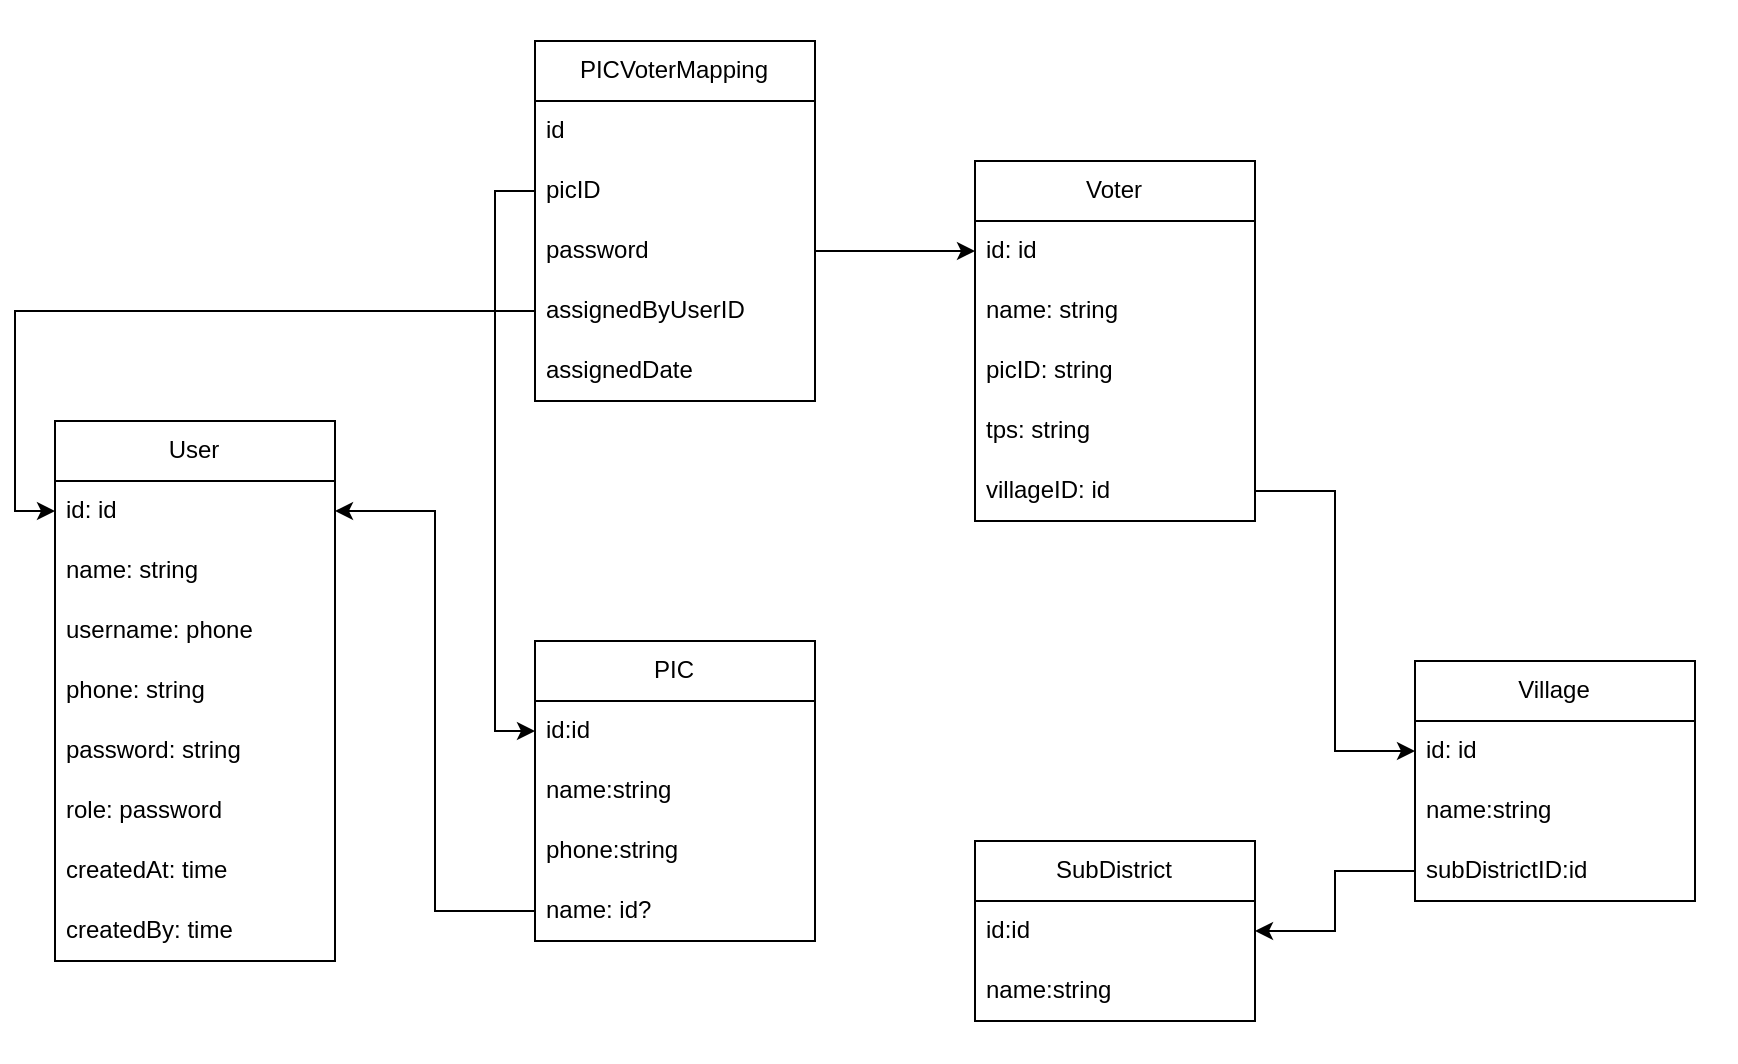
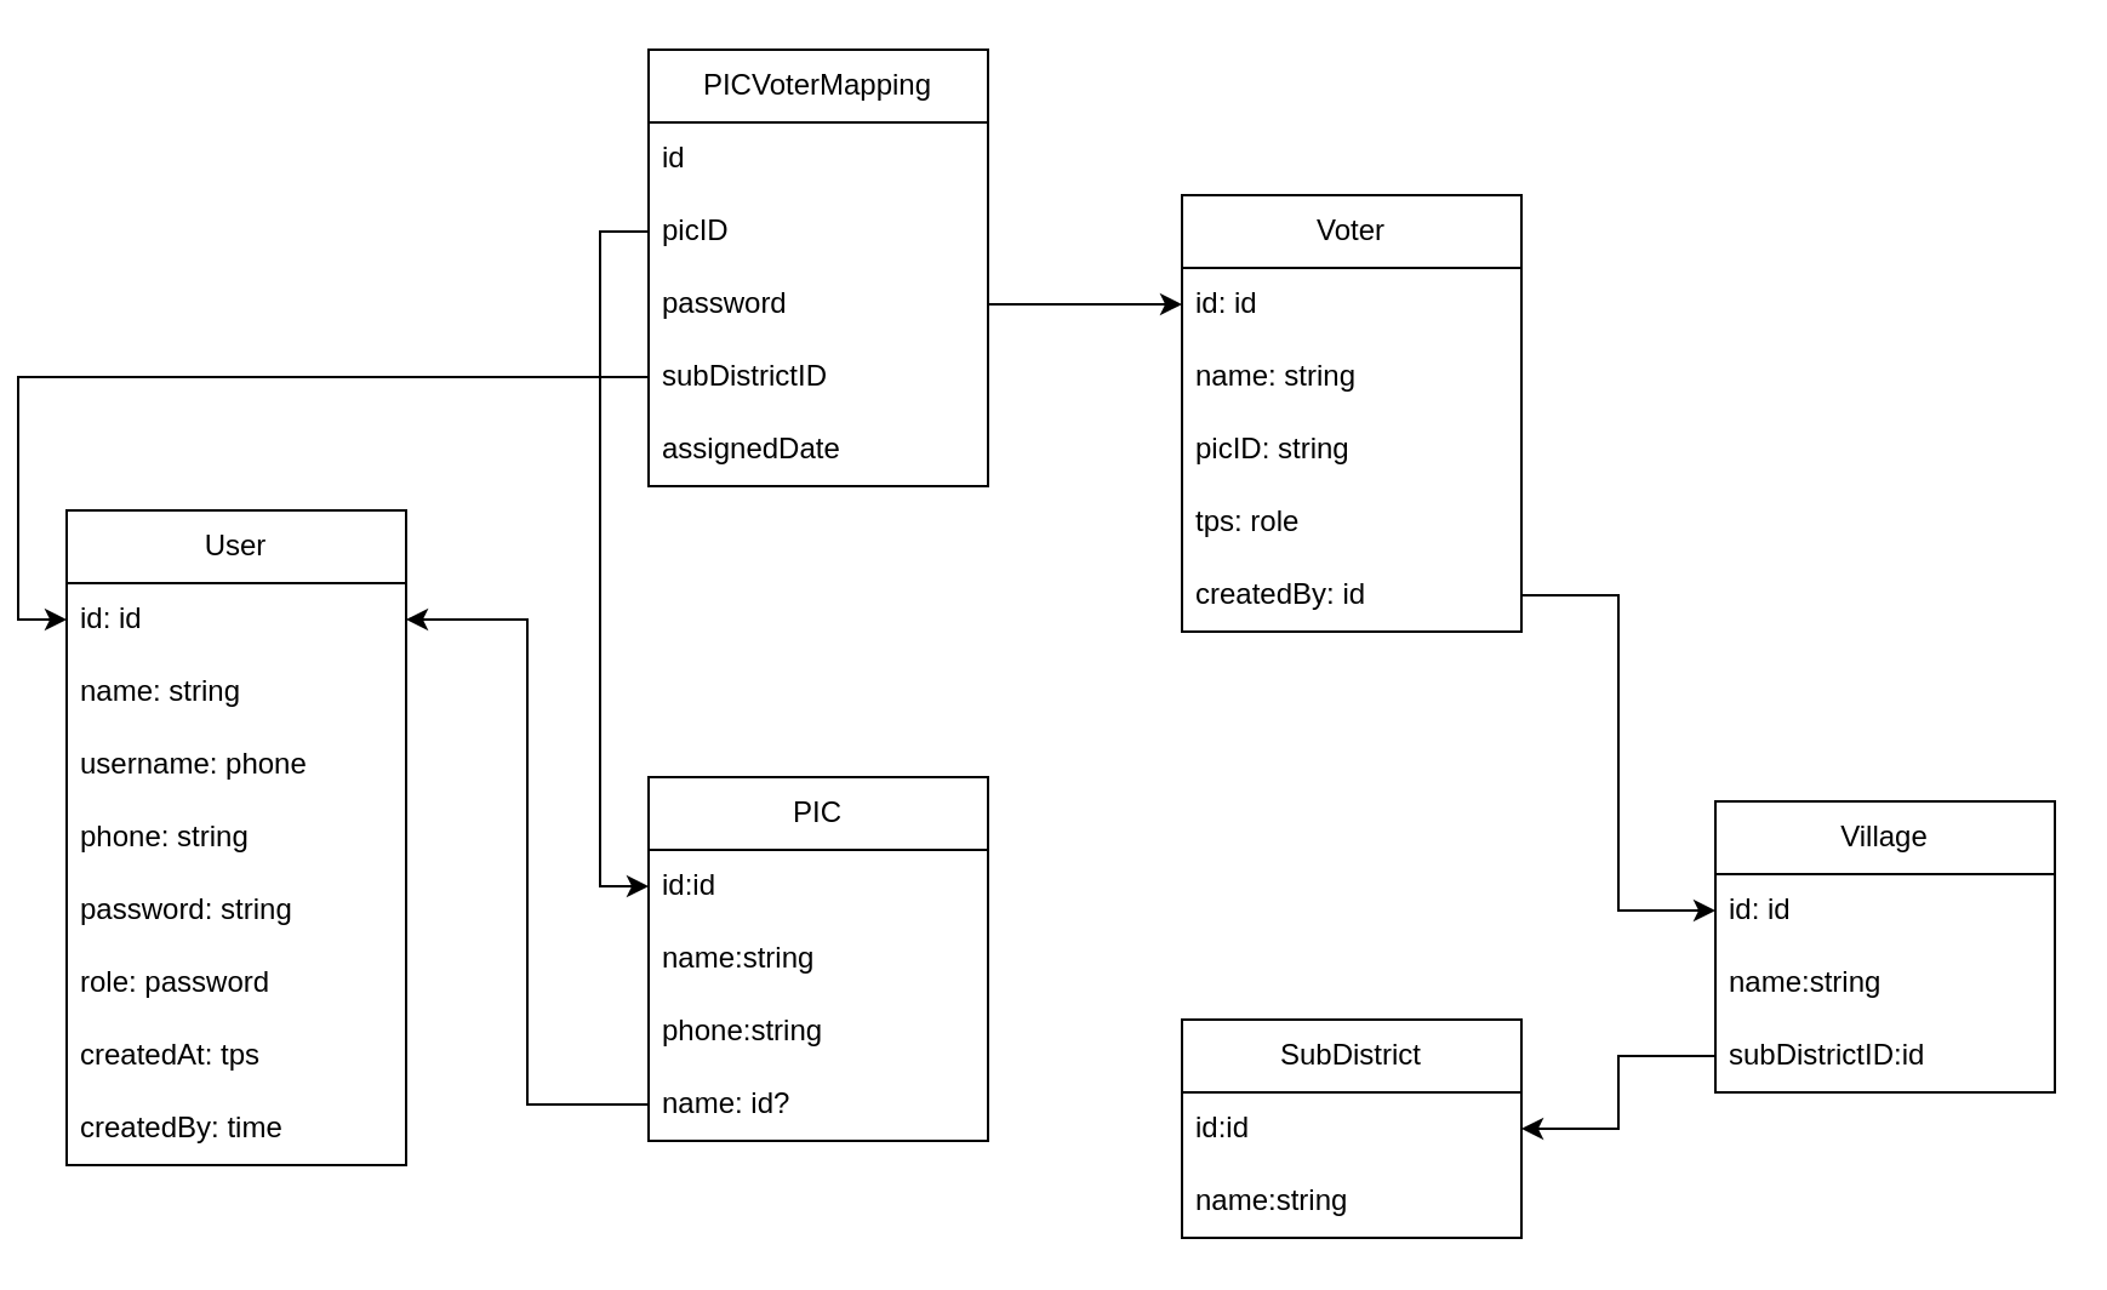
  <mxCell id="0" />
  <mxCell id="1" parent="0" />
  <mxCell id="2" value="User" style="swimlane;fontStyle=0;childLayout=stackLayout;horizontal=1;startSize=30;horizontalStack=0;resizeParent=1;resizeParentMax=0;resizeLast=0;collapsible=1;marginBottom=0;whiteSpace=wrap;html=1;" vertex="1" parent="1"><mxGeometry x="20" y="210" width="140" height="270" as="geometry" /></mxCell>
  <mxCell id="3" value="id: id" style="text;strokeColor=none;fillColor=none;align=left;verticalAlign=middle;spacingLeft=4;spacingRight=4;overflow=hidden;points=[[0,0.5],[1,0.5]];portConstraint=eastwest;rotatable=0;whiteSpace=wrap;html=1;" vertex="1" parent="2"><mxGeometry y="30" width="140" height="30" as="geometry" /></mxCell>
  <mxCell id="4" value="name: string" style="text;strokeColor=none;fillColor=none;align=left;verticalAlign=middle;spacingLeft=4;spacingRight=4;overflow=hidden;points=[[0,0.5],[1,0.5]];portConstraint=eastwest;rotatable=0;whiteSpace=wrap;html=1;" vertex="1" parent="2"><mxGeometry y="60" width="140" height="30" as="geometry" /></mxCell>
  <mxCell id="5" value="username: phone" style="text;strokeColor=none;fillColor=none;align=left;verticalAlign=middle;spacingLeft=4;spacingRight=4;overflow=hidden;points=[[0,0.5],[1,0.5]];portConstraint=eastwest;rotatable=0;whiteSpace=wrap;html=1;" vertex="1" parent="2"><mxGeometry y="90" width="140" height="30" as="geometry" /></mxCell>
  <mxCell id="6" value="phone: string" style="text;strokeColor=none;fillColor=none;align=left;verticalAlign=middle;spacingLeft=4;spacingRight=4;overflow=hidden;points=[[0,0.5],[1,0.5]];portConstraint=eastwest;rotatable=0;whiteSpace=wrap;html=1;" vertex="1" parent="2"><mxGeometry y="120" width="140" height="30" as="geometry" /></mxCell>
  <mxCell id="7" value="password: string" style="text;strokeColor=none;fillColor=none;align=left;verticalAlign=middle;spacingLeft=4;spacingRight=4;overflow=hidden;points=[[0,0.5],[1,0.5]];portConstraint=eastwest;rotatable=0;whiteSpace=wrap;html=1;" vertex="1" parent="2"><mxGeometry y="150" width="140" height="30" as="geometry" /></mxCell>
  <mxCell id="8" value="role: password" style="text;strokeColor=none;fillColor=none;align=left;verticalAlign=middle;spacingLeft=4;spacingRight=4;overflow=hidden;points=[[0,0.5],[1,0.5]];portConstraint=eastwest;rotatable=0;whiteSpace=wrap;html=1;" vertex="1" parent="2"><mxGeometry y="180" width="140" height="30" as="geometry" /></mxCell>
- <mxCell id="9" value="createdAt: time" style="text;strokeColor=none;fillColor=none;align=left;verticalAlign=middle;spacingLeft=4;spacingRight=4;overflow=hidden;points=[[0,0.5],[1,0.5]];portConstraint=eastwest;rotatable=0;whiteSpace=wrap;html=1;" vertex="1" parent="2"><mxGeometry y="210" width="140" height="30" as="geometry" /></mxCell>
+ <mxCell id="9" value="createdAt: tps" style="text;strokeColor=none;fillColor=none;align=left;verticalAlign=middle;spacingLeft=4;spacingRight=4;overflow=hidden;points=[[0,0.5],[1,0.5]];portConstraint=eastwest;rotatable=0;whiteSpace=wrap;html=1;" vertex="1" parent="2"><mxGeometry y="210" width="140" height="30" as="geometry" /></mxCell>
  <mxCell id="10" value="createdBy: time" style="text;strokeColor=none;fillColor=none;align=left;verticalAlign=middle;spacingLeft=4;spacingRight=4;overflow=hidden;points=[[0,0.5],[1,0.5]];portConstraint=eastwest;rotatable=0;whiteSpace=wrap;html=1;" vertex="1" parent="2"><mxGeometry y="240" width="140" height="30" as="geometry" /></mxCell>
  <mxCell id="11" value="Voter" style="swimlane;fontStyle=0;childLayout=stackLayout;horizontal=1;startSize=30;horizontalStack=0;resizeParent=1;resizeParentMax=0;resizeLast=0;collapsible=1;marginBottom=0;whiteSpace=wrap;html=1;" vertex="1" parent="1"><mxGeometry x="480" y="80" width="140" height="180" as="geometry" /></mxCell>
  <mxCell id="12" value="id: id" style="text;strokeColor=none;fillColor=none;align=left;verticalAlign=middle;spacingLeft=4;spacingRight=4;overflow=hidden;points=[[0,0.5],[1,0.5]];portConstraint=eastwest;rotatable=0;whiteSpace=wrap;html=1;" vertex="1" parent="11"><mxGeometry y="30" width="140" height="30" as="geometry" /></mxCell>
  <mxCell id="13" value="name: string" style="text;strokeColor=none;fillColor=none;align=left;verticalAlign=middle;spacingLeft=4;spacingRight=4;overflow=hidden;points=[[0,0.5],[1,0.5]];portConstraint=eastwest;rotatable=0;whiteSpace=wrap;html=1;" vertex="1" parent="11"><mxGeometry y="60" width="140" height="30" as="geometry" /></mxCell>
  <mxCell id="14" value="picID: string" style="text;strokeColor=none;fillColor=none;align=left;verticalAlign=middle;spacingLeft=4;spacingRight=4;overflow=hidden;points=[[0,0.5],[1,0.5]];portConstraint=eastwest;rotatable=0;whiteSpace=wrap;html=1;" vertex="1" parent="11"><mxGeometry y="90" width="140" height="30" as="geometry" /></mxCell>
- <mxCell id="15" value="tps: string" style="text;strokeColor=none;fillColor=none;align=left;verticalAlign=middle;spacingLeft=4;spacingRight=4;overflow=hidden;points=[[0,0.5],[1,0.5]];portConstraint=eastwest;rotatable=0;whiteSpace=wrap;html=1;" vertex="1" parent="11"><mxGeometry y="120" width="140" height="30" as="geometry" /></mxCell>
- <mxCell id="16" value="villageID: id" style="text;strokeColor=none;fillColor=none;align=left;verticalAlign=middle;spacingLeft=4;spacingRight=4;overflow=hidden;points=[[0,0.5],[1,0.5]];portConstraint=eastwest;rotatable=0;whiteSpace=wrap;html=1;" vertex="1" parent="11"><mxGeometry y="150" width="140" height="30" as="geometry" /></mxCell>
+ <mxCell id="15" value="tps: role" style="text;strokeColor=none;fillColor=none;align=left;verticalAlign=middle;spacingLeft=4;spacingRight=4;overflow=hidden;points=[[0,0.5],[1,0.5]];portConstraint=eastwest;rotatable=0;whiteSpace=wrap;html=1;" vertex="1" parent="11"><mxGeometry y="120" width="140" height="30" as="geometry" /></mxCell>
+ <mxCell id="16" value="createdBy: id" style="text;strokeColor=none;fillColor=none;align=left;verticalAlign=middle;spacingLeft=4;spacingRight=4;overflow=hidden;points=[[0,0.5],[1,0.5]];portConstraint=eastwest;rotatable=0;whiteSpace=wrap;html=1;" vertex="1" parent="11"><mxGeometry y="150" width="140" height="30" as="geometry" /></mxCell>
  <mxCell id="17" value="PICVoterMapping" style="swimlane;fontStyle=0;childLayout=stackLayout;horizontal=1;startSize=30;horizontalStack=0;resizeParent=1;resizeParentMax=0;resizeLast=0;collapsible=1;marginBottom=0;whiteSpace=wrap;html=1;" vertex="1" parent="1"><mxGeometry x="260" y="20" width="140" height="180" as="geometry" /></mxCell>
  <mxCell id="18" value="id" style="text;strokeColor=none;fillColor=none;align=left;verticalAlign=middle;spacingLeft=4;spacingRight=4;overflow=hidden;points=[[0,0.5],[1,0.5]];portConstraint=eastwest;rotatable=0;whiteSpace=wrap;html=1;" vertex="1" parent="17"><mxGeometry y="30" width="140" height="30" as="geometry" /></mxCell>
  <mxCell id="19" value="picID" style="text;strokeColor=none;fillColor=none;align=left;verticalAlign=middle;spacingLeft=4;spacingRight=4;overflow=hidden;points=[[0,0.5],[1,0.5]];portConstraint=eastwest;rotatable=0;whiteSpace=wrap;html=1;" vertex="1" parent="17"><mxGeometry y="60" width="140" height="30" as="geometry" /></mxCell>
  <mxCell id="20" value="password" style="text;strokeColor=none;fillColor=none;align=left;verticalAlign=middle;spacingLeft=4;spacingRight=4;overflow=hidden;points=[[0,0.5],[1,0.5]];portConstraint=eastwest;rotatable=0;whiteSpace=wrap;html=1;" vertex="1" parent="17"><mxGeometry y="90" width="140" height="30" as="geometry" /></mxCell>
- <mxCell id="21" value="assignedByUserID" style="text;strokeColor=none;fillColor=none;align=left;verticalAlign=middle;spacingLeft=4;spacingRight=4;overflow=hidden;points=[[0,0.5],[1,0.5]];portConstraint=eastwest;rotatable=0;whiteSpace=wrap;html=1;" vertex="1" parent="17"><mxGeometry y="120" width="140" height="30" as="geometry" /></mxCell>
+ <mxCell id="21" value="subDistrictID" style="text;strokeColor=none;fillColor=none;align=left;verticalAlign=middle;spacingLeft=4;spacingRight=4;overflow=hidden;points=[[0,0.5],[1,0.5]];portConstraint=eastwest;rotatable=0;whiteSpace=wrap;html=1;" vertex="1" parent="17"><mxGeometry y="120" width="140" height="30" as="geometry" /></mxCell>
  <mxCell id="22" value="assignedDate" style="text;strokeColor=none;fillColor=none;align=left;verticalAlign=middle;spacingLeft=4;spacingRight=4;overflow=hidden;points=[[0,0.5],[1,0.5]];portConstraint=eastwest;rotatable=0;whiteSpace=wrap;html=1;" vertex="1" parent="17"><mxGeometry y="150" width="140" height="30" as="geometry" /></mxCell>
  <mxCell id="23" style="edgeStyle=orthogonalEdgeStyle;rounded=0;orthogonalLoop=1;jettySize=auto;html=1;entryX=0;entryY=0.5;entryDx=0;entryDy=0;exitX=1;exitY=0.5;exitDx=0;exitDy=0;" edge="1" parent="1" source="20" target="12"><mxGeometry relative="1" as="geometry" /></mxCell>
  <mxCell id="24" value="SubDistrict" style="swimlane;fontStyle=0;childLayout=stackLayout;horizontal=1;startSize=30;horizontalStack=0;resizeParent=1;resizeParentMax=0;resizeLast=0;collapsible=1;marginBottom=0;whiteSpace=wrap;html=1;" vertex="1" parent="1"><mxGeometry x="480" y="420" width="140" height="90" as="geometry" /></mxCell>
  <mxCell id="25" value="id:id" style="text;strokeColor=none;fillColor=none;align=left;verticalAlign=middle;spacingLeft=4;spacingRight=4;overflow=hidden;points=[[0,0.5],[1,0.5]];portConstraint=eastwest;rotatable=0;whiteSpace=wrap;html=1;" vertex="1" parent="24"><mxGeometry y="30" width="140" height="30" as="geometry" /></mxCell>
  <mxCell id="26" value="name:string" style="text;strokeColor=none;fillColor=none;align=left;verticalAlign=middle;spacingLeft=4;spacingRight=4;overflow=hidden;points=[[0,0.5],[1,0.5]];portConstraint=eastwest;rotatable=0;whiteSpace=wrap;html=1;" vertex="1" parent="24"><mxGeometry y="60" width="140" height="30" as="geometry" /></mxCell>
  <mxCell id="27" value="Village" style="swimlane;fontStyle=0;childLayout=stackLayout;horizontal=1;startSize=30;horizontalStack=0;resizeParent=1;resizeParentMax=0;resizeLast=0;collapsible=1;marginBottom=0;whiteSpace=wrap;html=1;" vertex="1" parent="1"><mxGeometry x="700" y="330" width="140" height="120" as="geometry" /></mxCell>
  <mxCell id="28" value="id: id" style="text;strokeColor=none;fillColor=none;align=left;verticalAlign=middle;spacingLeft=4;spacingRight=4;overflow=hidden;points=[[0,0.5],[1,0.5]];portConstraint=eastwest;rotatable=0;whiteSpace=wrap;html=1;" vertex="1" parent="27"><mxGeometry y="30" width="140" height="30" as="geometry" /></mxCell>
  <mxCell id="29" value="name:string" style="text;strokeColor=none;fillColor=none;align=left;verticalAlign=middle;spacingLeft=4;spacingRight=4;overflow=hidden;points=[[0,0.5],[1,0.5]];portConstraint=eastwest;rotatable=0;whiteSpace=wrap;html=1;" vertex="1" parent="27"><mxGeometry y="60" width="140" height="30" as="geometry" /></mxCell>
  <mxCell id="30" value="subDistrictID:id" style="text;strokeColor=none;fillColor=none;align=left;verticalAlign=middle;spacingLeft=4;spacingRight=4;overflow=hidden;points=[[0,0.5],[1,0.5]];portConstraint=eastwest;rotatable=0;whiteSpace=wrap;html=1;" vertex="1" parent="27"><mxGeometry y="90" width="140" height="30" as="geometry" /></mxCell>
  <mxCell id="31" style="edgeStyle=orthogonalEdgeStyle;rounded=0;orthogonalLoop=1;jettySize=auto;html=1;entryX=1;entryY=0.5;entryDx=0;entryDy=0;" edge="1" parent="1" source="30" target="25"><mxGeometry relative="1" as="geometry" /></mxCell>
  <mxCell id="32" style="edgeStyle=orthogonalEdgeStyle;rounded=0;orthogonalLoop=1;jettySize=auto;html=1;entryX=0;entryY=0.5;entryDx=0;entryDy=0;" edge="1" parent="1" source="16" target="28"><mxGeometry relative="1" as="geometry" /></mxCell>
  <mxCell id="33" value="PIC" style="swimlane;fontStyle=0;childLayout=stackLayout;horizontal=1;startSize=30;horizontalStack=0;resizeParent=1;resizeParentMax=0;resizeLast=0;collapsible=1;marginBottom=0;whiteSpace=wrap;html=1;" vertex="1" parent="1"><mxGeometry x="260" y="320" width="140" height="150" as="geometry" /></mxCell>
  <mxCell id="34" value="id:id" style="text;strokeColor=none;fillColor=none;align=left;verticalAlign=middle;spacingLeft=4;spacingRight=4;overflow=hidden;points=[[0,0.5],[1,0.5]];portConstraint=eastwest;rotatable=0;whiteSpace=wrap;html=1;" vertex="1" parent="33"><mxGeometry y="30" width="140" height="30" as="geometry" /></mxCell>
  <mxCell id="35" value="name:string" style="text;strokeColor=none;fillColor=none;align=left;verticalAlign=middle;spacingLeft=4;spacingRight=4;overflow=hidden;points=[[0,0.5],[1,0.5]];portConstraint=eastwest;rotatable=0;whiteSpace=wrap;html=1;" vertex="1" parent="33"><mxGeometry y="60" width="140" height="30" as="geometry" /></mxCell>
  <mxCell id="36" value="phone:string" style="text;strokeColor=none;fillColor=none;align=left;verticalAlign=middle;spacingLeft=4;spacingRight=4;overflow=hidden;points=[[0,0.5],[1,0.5]];portConstraint=eastwest;rotatable=0;whiteSpace=wrap;html=1;" vertex="1" parent="33"><mxGeometry y="90" width="140" height="30" as="geometry" /></mxCell>
  <mxCell id="37" value="name: id?" style="text;strokeColor=none;fillColor=none;align=left;verticalAlign=middle;spacingLeft=4;spacingRight=4;overflow=hidden;points=[[0,0.5],[1,0.5]];portConstraint=eastwest;rotatable=0;whiteSpace=wrap;html=1;" vertex="1" parent="33"><mxGeometry y="120" width="140" height="30" as="geometry" /></mxCell>
  <mxCell id="38" style="edgeStyle=orthogonalEdgeStyle;rounded=0;orthogonalLoop=1;jettySize=auto;html=1;entryX=1;entryY=0.5;entryDx=0;entryDy=0;" edge="1" parent="1" source="37" target="3"><mxGeometry relative="1" as="geometry" /></mxCell>
  <mxCell id="39" style="edgeStyle=orthogonalEdgeStyle;rounded=0;orthogonalLoop=1;jettySize=auto;html=1;entryX=0;entryY=0.5;entryDx=0;entryDy=0;" edge="1" parent="1" source="21" target="3"><mxGeometry relative="1" as="geometry" /></mxCell>
  <mxCell id="40" style="edgeStyle=orthogonalEdgeStyle;rounded=0;orthogonalLoop=1;jettySize=auto;html=1;entryX=0;entryY=0.5;entryDx=0;entryDy=0;" edge="1" parent="1" source="19" target="34"><mxGeometry relative="1" as="geometry" /></mxCell>
